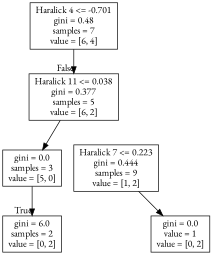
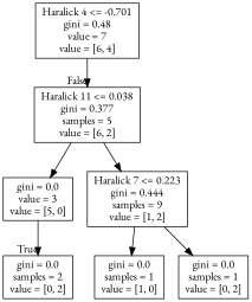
  digraph {
    fontname="EB Garamond"
    node [fontname="EB Garamond" shape=box]
    edge [fontname="EB Garamond"]
-   n1 [label="Haralick 4 <= -0.701\ngini = 0.48\nsamples = 7\nvalue = [6, 4]"]
+   n1 [label="Haralick 4 <= -0.701\ngini = 0.48\nvalue = 7\nvalue = [6, 4]"]
    n2 [label="Haralick 11 <= 0.038\ngini = 0.377\nsamples = 5\nvalue = [6, 2]"]
-   n3 [label="gini = 6.0\nsamples = 2\nvalue = [0, 2]"]
-   n4 [label="gini = 0.0\nsamples = 3\nvalue = [5, 0]"]
+   n3 [label="gini = 0.0\nsamples = 2\nvalue = [0, 2]"]
+   n4 [label="gini = 0.0\nvalue = 3\nvalue = [5, 0]"]
    n5 [label="Haralick 7 <= 0.223\ngini = 0.444\nsamples = 9\nvalue = [1, 2]"]
-   n7 [label="gini = 0.0\nvalue = 1\nvalue = [0, 2]"]
+   n6 [label="gini = 0.0\nsamples = 1\nvalue = [1, 0]"]
+   n7 [label="gini = 0.0\nsamples = 1\nvalue = [0, 2]"]
    n1 -> n2 [headlabel=False labelangle=-45 labeldistance=2.5]
    n2 -> n4
+   n2 -> n5
    n4 -> n3 [headlabel=True labelangle=45 labeldistance=2.5]
+   n5 -> n6
    n5 -> n7
  }
